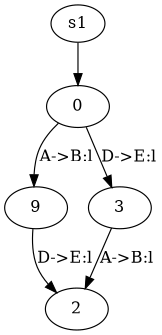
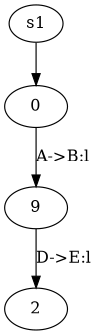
  digraph {
    n1 [height=0 label=s1 width=0]
    0
    n3 [label=9]
-   3
    2
    n1 -> 0
    0 -> n3 [label="A->B:l"]
-   0 -> 3 [label="D->E:l"]
    n3 -> 2 [label="D->E:l"]
-   3 -> 2 [label="A->B:l"]
  }
